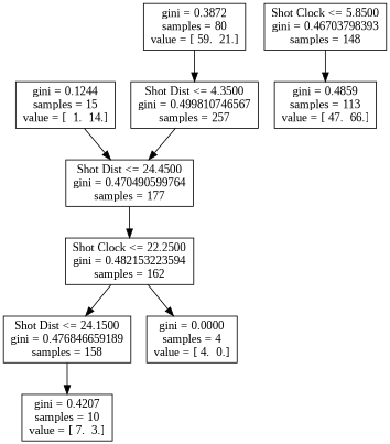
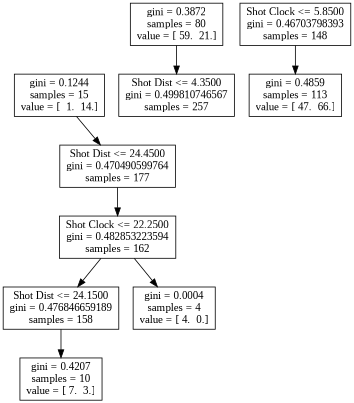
  digraph {
    fontname="Liberation Serif"
    node [fontname="Liberation Serif" shape=box]
    edge [fontname="Liberation Serif"]
    n1 [label="Shot Dist <= 4.3500\ngini = 0.499810746567\nsamples = 257"]
    n2 [label="Shot Dist <= 24.4500\ngini = 0.470490599764\nsamples = 177"]
    n3 [label="gini = 0.3872\nsamples = 80\nvalue = [ 59.  21.]"]
-   n4 [label="Shot Clock <= 22.2500\ngini = 0.482153223594\nsamples = 162"]
+   n4 [label="Shot Clock <= 22.2500\ngini = 0.482853223594\nsamples = 162"]
    n5 [label="Shot Dist <= 24.1500\ngini = 0.476846659189\nsamples = 158"]
-   n6 [label="gini = 0.0000\nsamples = 4\nvalue = [ 4.  0.]"]
+   n6 [label="gini = 0.0004\nsamples = 4\nvalue = [ 4.  0.]"]
    n7 [label="gini = 0.1244\nsamples = 15\nvalue = [  1.  14.]"]
    n8 [label="gini = 0.4207\nsamples = 10\nvalue = [ 7.  3.]"]
    n9 [label="Shot Clock <= 5.8500\ngini = 0.46703798393\nsamples = 148"]
    n10 [label="gini = 0.4859\nsamples = 113\nvalue = [ 47.  66.]"]
-   n1 -> n2
    n2 -> n4
    n3 -> n1
    n4 -> n5
    n4 -> n6
    n5 -> n8
    n7 -> n2
    n9 -> n10
  }
